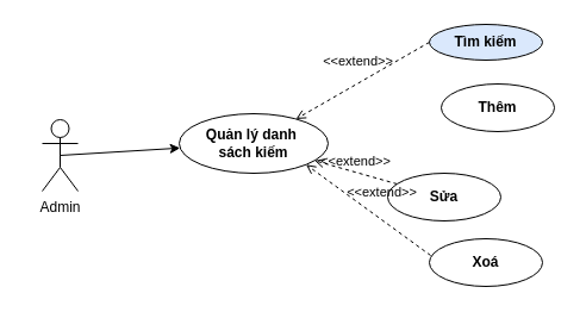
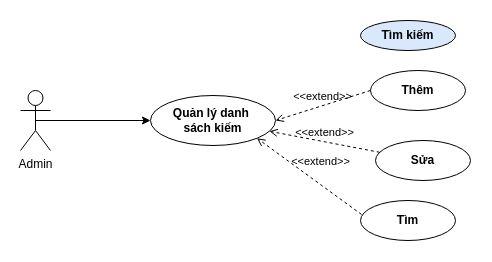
  <mxCell id="0" />
  <mxCell id="1" parent="0" />
- <mxCell id="2" value="Admin" style="shape=umlActor;verticalLabelPosition=bottom;verticalAlign=top;html=1;outlineConnect=0;" parent="1" vertex="1"><mxGeometry x="35" y="100" width="30" height="60" as="geometry" /></mxCell>
+ <mxCell id="2" value="Admin" style="shape=umlActor;verticalLabelPosition=bottom;verticalAlign=top;html=1;outlineConnect=0;" parent="1" vertex="1"><mxGeometry x="20" y="90" width="30" height="60" as="geometry" /></mxCell>
  <mxCell id="3" value="&lt;span style=&quot;color: rgb(0, 0, 0);&quot;&gt;Quản lý danh&amp;nbsp;&lt;/span&gt;&lt;div&gt;sách kiếm&lt;/div&gt;" style="ellipse;whiteSpace=wrap;html=1;fontStyle=1" parent="1" vertex="1"><mxGeometry x="150" y="95" width="125" height="50" as="geometry" /></mxCell>
  <mxCell id="4" value="" style="endArrow=classic;html=1;exitX=0.5;exitY=0.5;exitDx=0;exitDy=0;exitPerimeter=0;" parent="1" source="2" target="3" edge="1"><mxGeometry width="50" height="50" relative="1" as="geometry"><mxPoint x="260" y="90" as="sourcePoint" /><mxPoint x="310" y="40" as="targetPoint" /></mxGeometry></mxCell>
  <mxCell id="5" value="Tìm kiếm" style="ellipse;whiteSpace=wrap;html=1;fontStyle=1;fillColor=#dae8fc;" parent="1" vertex="1"><mxGeometry x="360" y="20" width="95" height="30" as="geometry" /></mxCell>
- <mxCell id="6" value="Xoá" style="ellipse;whiteSpace=wrap;html=1;fontStyle=1" parent="1" vertex="1"><mxGeometry x="360" y="200" width="95" height="40" as="geometry" /></mxCell>
- <mxCell id="7" value="Sửa" style="ellipse;whiteSpace=wrap;html=1;fontStyle=1" parent="1" vertex="1"><mxGeometry x="325" y="145" width="95" height="40" as="geometry" /></mxCell>
+ <mxCell id="6" value="Tìm" style="ellipse;whiteSpace=wrap;html=1;fontStyle=1" parent="1" vertex="1"><mxGeometry x="360" y="200" width="95" height="40" as="geometry" /></mxCell>
+ <mxCell id="7" value="Sửa" style="ellipse;whiteSpace=wrap;html=1;fontStyle=1" parent="1" vertex="1"><mxGeometry x="375" y="140" width="95" height="40" as="geometry" /></mxCell>
  <mxCell id="8" value="Thêm" style="ellipse;whiteSpace=wrap;html=1;fontStyle=1" parent="1" vertex="1"><mxGeometry x="370" y="70" width="95" height="40" as="geometry" /></mxCell>
- <mxCell id="9" value="&amp;lt;&amp;lt;extend&amp;gt;&amp;gt;" style="html=1;verticalAlign=bottom;labelBackgroundColor=none;endArrow=open;endFill=0;dashed=1;exitX=0;exitY=0.5;exitDx=0;exitDy=0;" parent="1" source="5" target="3" edge="1"><mxGeometry x="-0.002" y="-8" width="160" relative="1" as="geometry"><mxPoint x="210" y="70" as="sourcePoint" /><mxPoint x="370" y="70" as="targetPoint" /><mxPoint x="-1" as="offset" /></mxGeometry></mxCell>
+ <mxCell id="10" value="&amp;lt;&amp;lt;extend&amp;gt;&amp;gt;" style="html=1;verticalAlign=bottom;labelBackgroundColor=none;endArrow=open;endFill=0;dashed=1;entryX=1;entryY=0.5;entryDx=0;entryDy=0;exitX=0;exitY=0.5;exitDx=0;exitDy=0;" parent="1" source="8" target="3" edge="1"><mxGeometry width="160" relative="1" as="geometry"><mxPoint x="380" y="90" as="sourcePoint" /><mxPoint x="260" y="110" as="targetPoint" /></mxGeometry></mxCell>
  <mxCell id="11" value="&amp;lt;&amp;lt;extend&amp;gt;&amp;gt;" style="html=1;verticalAlign=bottom;labelBackgroundColor=none;endArrow=open;endFill=0;dashed=1;" parent="1" source="7" target="3" edge="1"><mxGeometry width="160" relative="1" as="geometry"><mxPoint x="380" y="160" as="sourcePoint" /><mxPoint x="285" y="130" as="targetPoint" /></mxGeometry></mxCell>
  <mxCell id="12" value="&amp;lt;&amp;lt;extend&amp;gt;&amp;gt;" style="html=1;verticalAlign=bottom;labelBackgroundColor=none;endArrow=open;endFill=0;dashed=1;entryX=1;entryY=1;entryDx=0;entryDy=0;exitX=0.011;exitY=0.35;exitDx=0;exitDy=0;exitPerimeter=0;" parent="1" source="6" target="3" edge="1"><mxGeometry x="-0.087" y="-11" width="160" relative="1" as="geometry"><mxPoint x="389" y="162" as="sourcePoint" /><mxPoint x="279" y="141" as="targetPoint" /><mxPoint as="offset" /></mxGeometry></mxCell>
